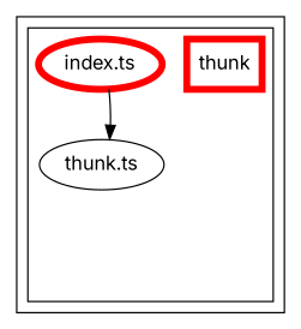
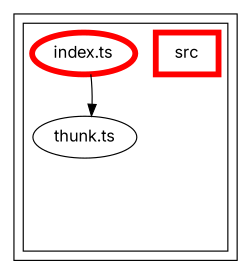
  digraph {
    compound=true
    fontname=Inter
    node [fontname=Inter]
    edge [style=invis fontname=Inter]
    n1 [label="thunk.ts"]
    exit_src [style=invis]
-   n3 [color="#ff0000" label=thunk penwidth=5 shape=rectangle]
+   n3 [color="#ff0000" label=src penwidth=5 shape=rectangle]
    n4 [color="#ff0000" label="index.ts" penwidth=5]
    subgraph cluster_1 {
      color="#000000"
      subgraph cluster_2 {
        color="#000000"
        n1
        exit_src
        n3
        n4
      }
    }
    n1 -> exit_src
    exit_src -> exit_src
    exit_src -> exit_src
    n4 -> n1
    n4 -> n1 [color=black style=solid]
    n4 -> exit_src
  }
